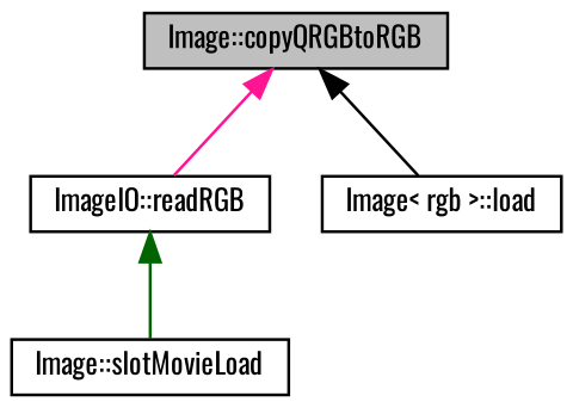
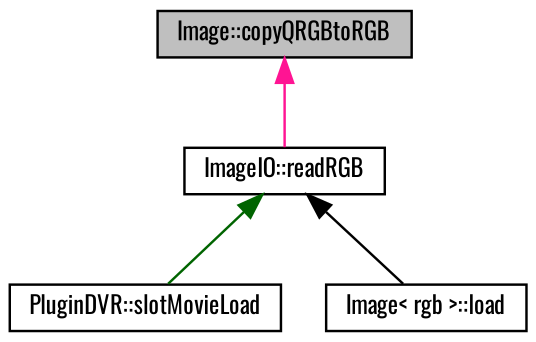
  digraph {
    fontname=Oswald
    rankdir=TB
    node [color=black fillcolor=white fontname=Oswald fontsize=10 shape=record style=filled]
    edge [dir=back fontname=Oswald fontsize=10 labelfontname=Helvetica labelfontsize=10 style=solid]
    n1 [fillcolor=grey75 fontcolor=black height=0.2 label="Image::copyQRGBtoRGB" width=0.4]
    n2 [height=0.2 label="ImageIO::readRGB" width=0.4]
-   n3 [height=0.2 label="Image::slotMovieLoad" width=0.4]
+   n3 [height=0.2 label="PluginDVR::slotMovieLoad" width=0.4]
    n4 [height=0.2 label="Image\< rgb \>::load" width=0.4]
    n1 -> n2 [color=deeppink]
    n2 -> n3 [color=darkgreen]
-   n1 -> n4 [color=black]
+   n2 -> n4 [color=black]
  }
